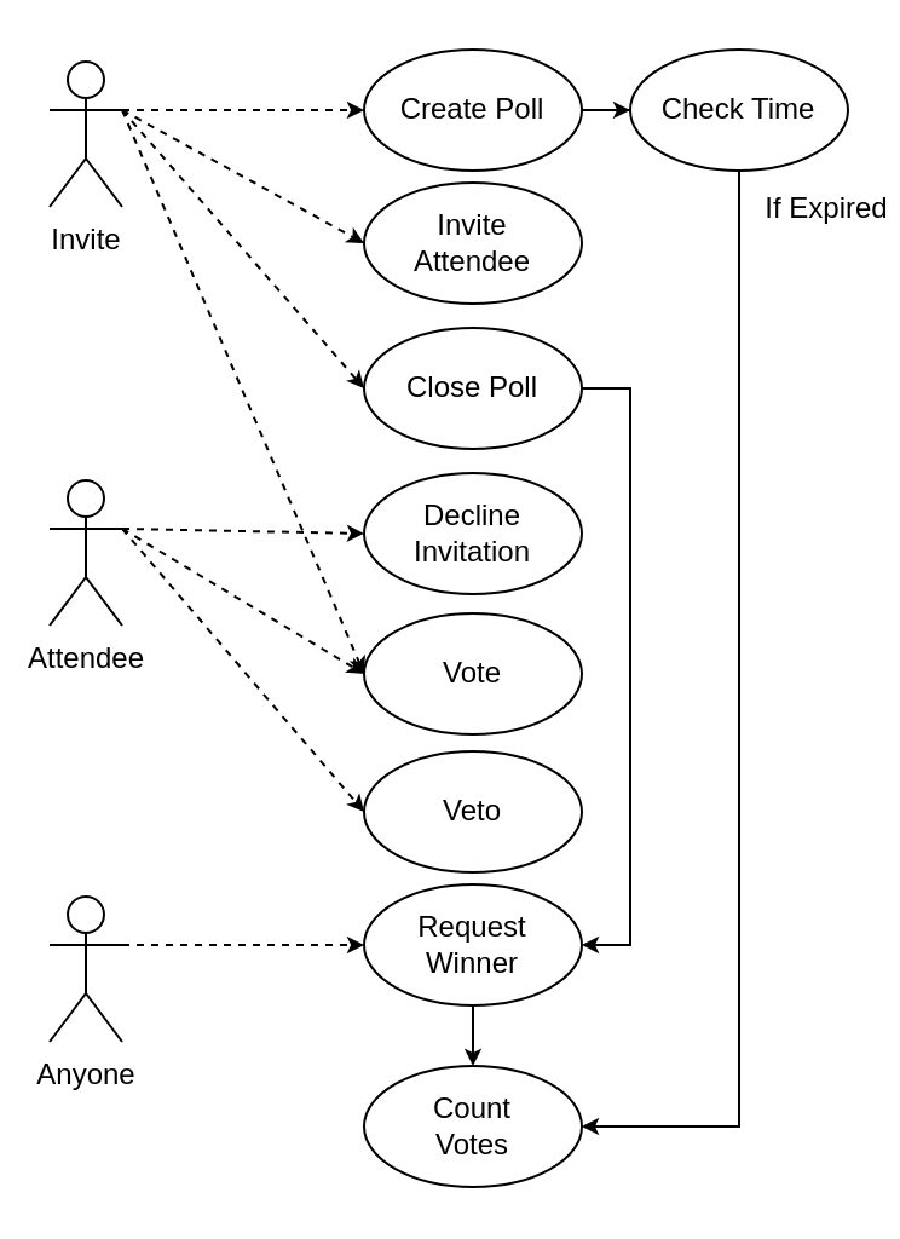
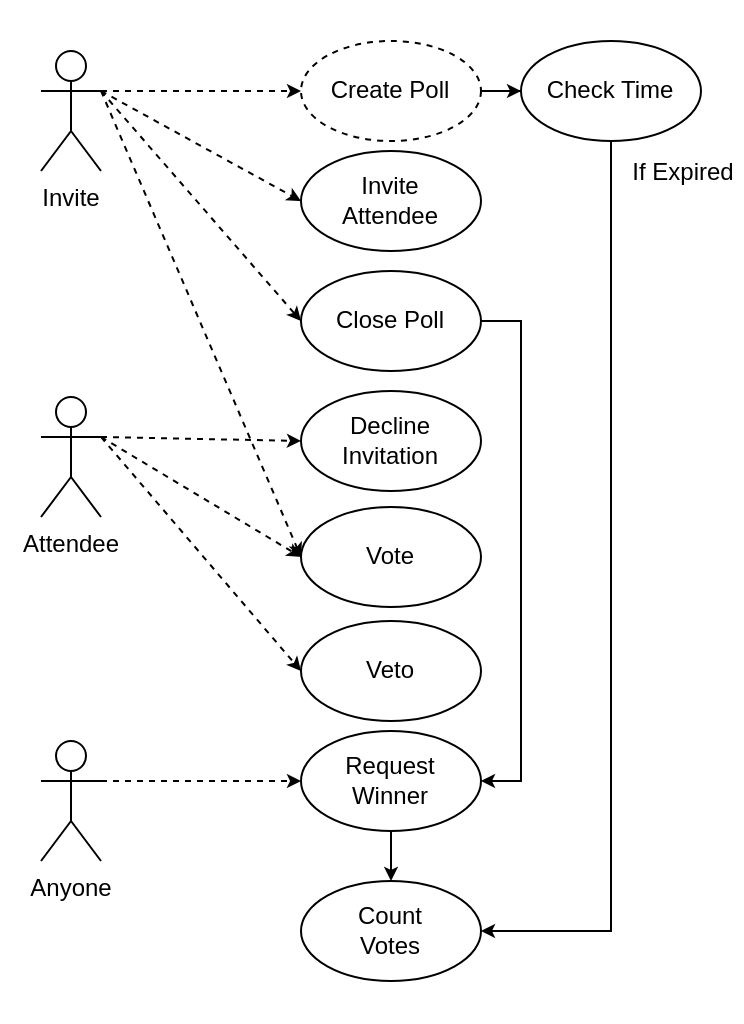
  <mxCell id="0" />
  <mxCell id="1" parent="0" />
  <mxCell id="2" style="edgeStyle=orthogonalEdgeStyle;rounded=0;orthogonalLoop=1;jettySize=auto;html=1;exitX=1;exitY=0.333;exitDx=0;exitDy=0;exitPerimeter=0;entryX=0;entryY=0.5;entryDx=0;entryDy=0;dashed=1;endSize=4;" edge="1" parent="1" source="6" target="12"><mxGeometry relative="1" as="geometry" /></mxCell>
  <mxCell id="3" style="rounded=0;orthogonalLoop=1;jettySize=auto;html=1;exitX=1;exitY=0.333;exitDx=0;exitDy=0;exitPerimeter=0;entryX=0;entryY=0.5;entryDx=0;entryDy=0;dashed=1;endSize=4;" edge="1" parent="1" source="6" target="16"><mxGeometry relative="1" as="geometry" /></mxCell>
  <mxCell id="4" style="edgeStyle=none;rounded=0;orthogonalLoop=1;jettySize=auto;html=1;exitX=1;exitY=0.333;exitDx=0;exitDy=0;exitPerimeter=0;entryX=0;entryY=0.5;entryDx=0;entryDy=0;dashed=1;endSize=4;" edge="1" parent="1" source="6" target="18"><mxGeometry relative="1" as="geometry" /></mxCell>
  <mxCell id="5" style="edgeStyle=none;rounded=0;orthogonalLoop=1;jettySize=auto;html=1;exitX=1;exitY=0.333;exitDx=0;exitDy=0;exitPerimeter=0;entryX=0;entryY=0.5;entryDx=0;entryDy=0;dashed=1;endArrow=classic;endFill=1;endSize=4;" edge="1" parent="1" source="6" target="21"><mxGeometry relative="1" as="geometry" /></mxCell>
  <mxCell id="6" value="Invite" style="shape=umlActor;verticalLabelPosition=bottom;labelBackgroundColor=#ffffff;verticalAlign=top;html=1;outlineConnect=0;" vertex="1" parent="1"><mxGeometry x="20" y="25" width="30" height="60" as="geometry" /></mxCell>
  <mxCell id="7" style="edgeStyle=none;rounded=0;orthogonalLoop=1;jettySize=auto;html=1;exitX=1;exitY=0.333;exitDx=0;exitDy=0;exitPerimeter=0;entryX=0;entryY=0.5;entryDx=0;entryDy=0;dashed=1;endSize=4;endArrow=classic;endFill=1;" edge="1" parent="1" source="10" target="17"><mxGeometry relative="1" as="geometry" /></mxCell>
  <mxCell id="8" style="edgeStyle=none;rounded=0;orthogonalLoop=1;jettySize=auto;html=1;exitX=1;exitY=0.333;exitDx=0;exitDy=0;exitPerimeter=0;entryX=0;entryY=0.5;entryDx=0;entryDy=0;dashed=1;endSize=4;endArrow=classic;endFill=1;" edge="1" parent="1" source="10" target="18"><mxGeometry relative="1" as="geometry" /></mxCell>
  <mxCell id="9" style="edgeStyle=none;rounded=0;orthogonalLoop=1;jettySize=auto;html=1;exitX=1;exitY=0.333;exitDx=0;exitDy=0;exitPerimeter=0;entryX=0;entryY=0.5;entryDx=0;entryDy=0;dashed=1;endSize=4;" edge="1" parent="1" source="10" target="19"><mxGeometry relative="1" as="geometry" /></mxCell>
  <mxCell id="10" value="Attendee" style="shape=umlActor;verticalLabelPosition=bottom;labelBackgroundColor=#ffffff;verticalAlign=top;html=1;outlineConnect=0;" vertex="1" parent="1"><mxGeometry x="20" y="198" width="30" height="60" as="geometry" /></mxCell>
  <mxCell id="11" value="" style="edgeStyle=orthogonalEdgeStyle;rounded=0;orthogonalLoop=1;jettySize=auto;html=1;endArrow=classic;endFill=1;endSize=4;" edge="1" parent="1" source="12" target="15"><mxGeometry relative="1" as="geometry" /></mxCell>
- <mxCell id="12" value="Create Poll" style="ellipse;whiteSpace=wrap;html=1;" vertex="1" parent="1"><mxGeometry x="150" y="20" width="90" height="50" as="geometry" /></mxCell>
+ <mxCell id="12" value="Create Poll" style="ellipse;whiteSpace=wrap;html=1;dashed=1;" vertex="1" parent="1"><mxGeometry x="150" y="20" width="90" height="50" as="geometry" /></mxCell>
  <mxCell id="13" style="edgeStyle=orthogonalEdgeStyle;rounded=0;orthogonalLoop=1;jettySize=auto;html=1;exitX=0.5;exitY=1;exitDx=0;exitDy=0;entryX=1;entryY=0.5;entryDx=0;entryDy=0;endArrow=classic;endFill=1;endSize=4;" edge="1" parent="1" source="15" target="26"><mxGeometry relative="1" as="geometry" /></mxCell>
  <mxCell id="14" value="If Expired" style="text;html=1;resizable=0;points=[];align=center;verticalAlign=middle;labelBackgroundColor=#ffffff;spacingTop=0;spacing=2;spacingBottom=0;spacingRight=0;spacingLeft=0;labelBorderColor=none;" vertex="1" connectable="0" parent="13"><mxGeometry x="-0.592" y="-1" relative="1" as="geometry"><mxPoint x="36" y="-78.5" as="offset" /></mxGeometry></mxCell>
  <mxCell id="15" value="Check Time" style="ellipse;whiteSpace=wrap;html=1;" vertex="1" parent="1"><mxGeometry x="260" y="20" width="90" height="50" as="geometry" /></mxCell>
  <mxCell id="16" value="Invite&lt;br&gt;Attendee" style="ellipse;whiteSpace=wrap;html=1;" vertex="1" parent="1"><mxGeometry x="150" y="75" width="90" height="50" as="geometry" /></mxCell>
  <mxCell id="17" value="Decline Invitation" style="ellipse;whiteSpace=wrap;html=1;" vertex="1" parent="1"><mxGeometry x="150" y="195" width="90" height="50" as="geometry" /></mxCell>
  <mxCell id="18" value="Vote" style="ellipse;whiteSpace=wrap;html=1;" vertex="1" parent="1"><mxGeometry x="150" y="253" width="90" height="50" as="geometry" /></mxCell>
  <mxCell id="19" value="Veto" style="ellipse;whiteSpace=wrap;html=1;" vertex="1" parent="1"><mxGeometry x="150" y="310" width="90" height="50" as="geometry" /></mxCell>
  <mxCell id="20" style="edgeStyle=orthogonalEdgeStyle;rounded=0;orthogonalLoop=1;jettySize=auto;html=1;exitX=1;exitY=0.5;exitDx=0;exitDy=0;entryX=1;entryY=0.5;entryDx=0;entryDy=0;endArrow=classic;endFill=1;endSize=4;" edge="1" parent="1" source="21" target="25"><mxGeometry relative="1" as="geometry" /></mxCell>
  <mxCell id="21" value="Close Poll" style="ellipse;whiteSpace=wrap;html=1;" vertex="1" parent="1"><mxGeometry x="150" y="135" width="90" height="50" as="geometry" /></mxCell>
  <mxCell id="22" style="edgeStyle=none;rounded=0;orthogonalLoop=1;jettySize=auto;html=1;exitX=1;exitY=0.333;exitDx=0;exitDy=0;exitPerimeter=0;entryX=0;entryY=0.5;entryDx=0;entryDy=0;endArrow=classic;endFill=1;endSize=4;dashed=1;" edge="1" parent="1" source="23" target="25"><mxGeometry relative="1" as="geometry" /></mxCell>
  <mxCell id="23" value="Anyone" style="shape=umlActor;verticalLabelPosition=bottom;labelBackgroundColor=#ffffff;verticalAlign=top;html=1;outlineConnect=0;" vertex="1" parent="1"><mxGeometry x="20" y="370" width="30" height="60" as="geometry" /></mxCell>
  <mxCell id="24" value="" style="edgeStyle=none;rounded=0;orthogonalLoop=1;jettySize=auto;html=1;endArrow=classic;endFill=1;endSize=4;" edge="1" parent="1" source="25" target="26"><mxGeometry relative="1" as="geometry" /></mxCell>
  <mxCell id="25" value="Request &lt;br&gt;Winner" style="ellipse;whiteSpace=wrap;html=1;" vertex="1" parent="1"><mxGeometry x="150" y="365" width="90" height="50" as="geometry" /></mxCell>
  <mxCell id="26" value="Count&lt;br&gt;Votes" style="ellipse;whiteSpace=wrap;html=1;" vertex="1" parent="1"><mxGeometry x="150" y="440" width="90" height="50" as="geometry" /></mxCell>
